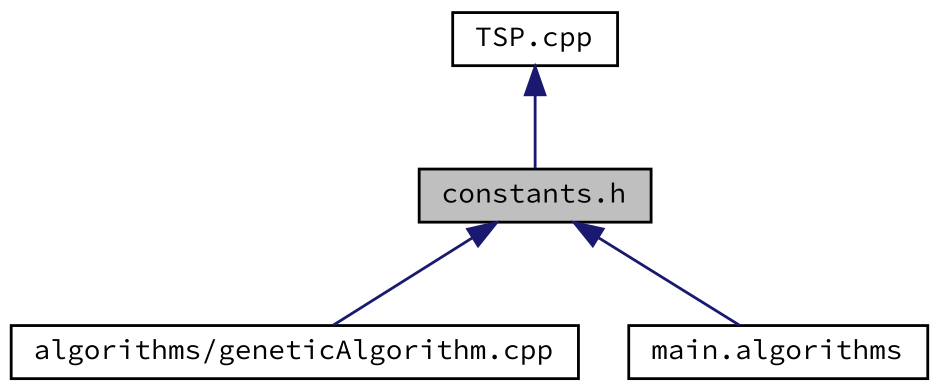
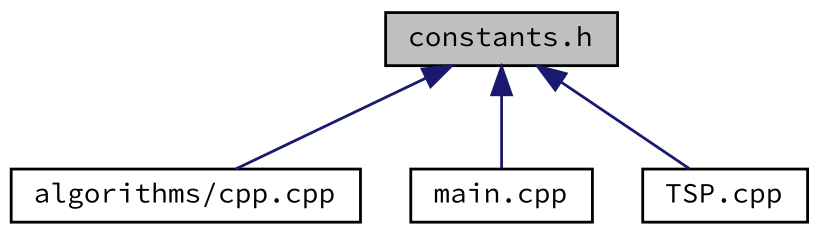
  digraph {
    fontname="Source Code Pro"
    node [color=black fillcolor=white fontname="Source Code Pro" fontsize=10 shape=record style=filled]
    edge [color=midnightblue dir=back fontname="Source Code Pro" fontsize=10 labelfontname=Helvetica labelfontsize=10 style=solid]
    n1 [fillcolor=grey75 fontcolor=black height=0.2 label="constants.h" width=0.4]
-   n2 [height=0.2 label="algorithms/geneticAlgorithm.cpp" width=0.4]
-   n3 [height=0.2 label="main.algorithms" width=0.4]
+   n2 [height=0.2 label="algorithms/cpp.cpp" width=0.4]
+   n3 [height=0.2 label="main.cpp" width=0.4]
    n4 [height=0.2 label="TSP.cpp" width=0.4]
    n1 -> n2
    n1 -> n3
-   n4 -> n1
+   n1 -> n4
  }
